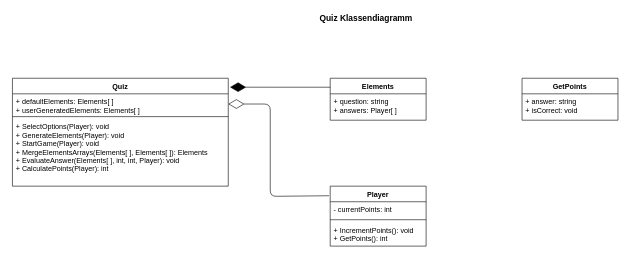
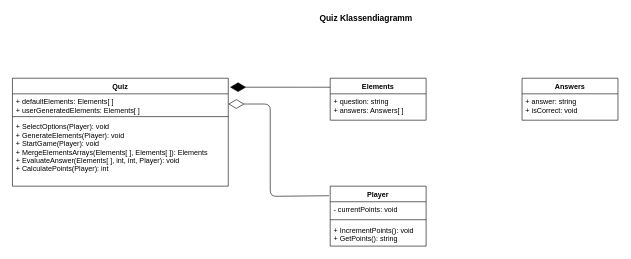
  <mxCell id="0" />
  <mxCell id="1" parent="0" />
  <mxCell id="2" value="&lt;font style=&quot;font-size: 14px&quot;&gt;&lt;b&gt;&lt;font style=&quot;font-size: 14px&quot;&gt;Quiz Klassendiagramm&lt;/font&gt;&lt;/b&gt;&lt;/font&gt;" style="text;html=1;strokeColor=none;fillColor=none;align=center;verticalAlign=middle;whiteSpace=wrap;rounded=0;" vertex="1" parent="1"><mxGeometry x="210" y="20" width="800" height="20" as="geometry" /></mxCell>
  <mxCell id="3" value="Quiz" style="swimlane;fontStyle=1;align=center;verticalAlign=top;childLayout=stackLayout;horizontal=1;startSize=26;horizontalStack=0;resizeParent=1;resizeParentMax=0;resizeLast=0;collapsible=1;marginBottom=0;" vertex="1" parent="1"><mxGeometry x="20" y="130" width="360" height="180" as="geometry" /></mxCell>
  <mxCell id="4" value="+ defaultElements: Elements[ ]&#10;+ userGeneratedElements: Elements[ ] " style="text;strokeColor=none;fillColor=none;align=left;verticalAlign=top;spacingLeft=4;spacingRight=4;overflow=hidden;rotatable=0;points=[[0,0.5],[1,0.5]];portConstraint=eastwest;" vertex="1" parent="3"><mxGeometry y="26" width="360" height="34" as="geometry" /></mxCell>
  <mxCell id="5" value="" style="line;strokeWidth=1;fillColor=none;align=left;verticalAlign=middle;spacingTop=-1;spacingLeft=3;spacingRight=3;rotatable=0;labelPosition=right;points=[];portConstraint=eastwest;" vertex="1" parent="3"><mxGeometry y="60" width="360" height="8" as="geometry" /></mxCell>
  <mxCell id="6" value="+ SelectOptions(Player): void&#10;+ GenerateElements(Player): void&#10;+ StartGame(Player): void&#10;+ MergeElementsArrays(Elements[ ], Elements[ ]): Elements&#10;+ EvaluateAnswer(Elements[ ], int, int, Player): void&#10;+ CalculatePoints(Player): int&#10;&#10;&#10;&#10;" style="text;strokeColor=none;fillColor=none;align=left;verticalAlign=top;spacingLeft=4;spacingRight=4;overflow=hidden;rotatable=0;points=[[0,0.5],[1,0.5]];portConstraint=eastwest;" vertex="1" parent="3"><mxGeometry y="68" width="360" height="112" as="geometry" /></mxCell>
  <mxCell id="7" value="Elements" style="swimlane;fontStyle=1;align=center;verticalAlign=top;childLayout=stackLayout;horizontal=1;startSize=26;horizontalStack=0;resizeParent=1;resizeParentMax=0;resizeLast=0;collapsible=1;marginBottom=0;" vertex="1" parent="1"><mxGeometry x="550" y="130" width="160" height="70" as="geometry" /></mxCell>
- <mxCell id="8" value="+ question: string&#10;+ answers: Player[ ]&#10;" style="text;strokeColor=none;fillColor=none;align=left;verticalAlign=top;spacingLeft=4;spacingRight=4;overflow=hidden;rotatable=0;points=[[0,0.5],[1,0.5]];portConstraint=eastwest;" vertex="1" parent="7"><mxGeometry y="26" width="160" height="44" as="geometry" /></mxCell>
+ <mxCell id="8" value="+ question: string&#10;+ answers: Answers[ ]&#10;" style="text;strokeColor=none;fillColor=none;align=left;verticalAlign=top;spacingLeft=4;spacingRight=4;overflow=hidden;rotatable=0;points=[[0,0.5],[1,0.5]];portConstraint=eastwest;" vertex="1" parent="7"><mxGeometry y="26" width="160" height="44" as="geometry" /></mxCell>
  <mxCell id="9" value="" style="line;strokeWidth=1;fillColor=none;align=left;verticalAlign=middle;spacingTop=-1;spacingLeft=3;spacingRight=3;rotatable=0;labelPosition=right;points=[];portConstraint=eastwest;" vertex="1" parent="7"><mxGeometry y="70" width="160" as="geometry" /></mxCell>
  <mxCell id="10" value="" style="endArrow=diamondThin;endFill=1;endSize=24;html=1;entryX=1.008;entryY=0.083;entryDx=0;entryDy=0;entryPerimeter=0;" edge="1" parent="1" target="3"><mxGeometry width="160" relative="1" as="geometry"><mxPoint x="550" y="145" as="sourcePoint" /><mxPoint x="620" y="510" as="targetPoint" /></mxGeometry></mxCell>
- <mxCell id="11" value="GetPoints" style="swimlane;fontStyle=1;align=center;verticalAlign=top;childLayout=stackLayout;horizontal=1;startSize=26;horizontalStack=0;resizeParent=1;resizeParentMax=0;resizeLast=0;collapsible=1;marginBottom=0;" vertex="1" parent="1"><mxGeometry x="870" y="130" width="160" height="70" as="geometry" /></mxCell>
+ <mxCell id="11" value="Answers" style="swimlane;fontStyle=1;align=center;verticalAlign=top;childLayout=stackLayout;horizontal=1;startSize=26;horizontalStack=0;resizeParent=1;resizeParentMax=0;resizeLast=0;collapsible=1;marginBottom=0;" vertex="1" parent="1"><mxGeometry x="870" y="130" width="160" height="70" as="geometry" /></mxCell>
  <mxCell id="12" value="+ answer: string&#10;+ isCorrect: void&#10;" style="text;strokeColor=none;fillColor=none;align=left;verticalAlign=top;spacingLeft=4;spacingRight=4;overflow=hidden;rotatable=0;points=[[0,0.5],[1,0.5]];portConstraint=eastwest;" vertex="1" parent="11"><mxGeometry y="26" width="160" height="44" as="geometry" /></mxCell>
  <mxCell id="13" value="" style="line;strokeWidth=1;fillColor=none;align=left;verticalAlign=middle;spacingTop=-1;spacingLeft=3;spacingRight=3;rotatable=0;labelPosition=right;points=[];portConstraint=eastwest;" vertex="1" parent="11"><mxGeometry y="70" width="160" as="geometry" /></mxCell>
  <mxCell id="14" value="Player" style="swimlane;fontStyle=1;align=center;verticalAlign=top;childLayout=stackLayout;horizontal=1;startSize=26;horizontalStack=0;resizeParent=1;resizeParentMax=0;resizeLast=0;collapsible=1;marginBottom=0;" vertex="1" parent="1"><mxGeometry x="550" y="310" width="160" height="100" as="geometry" /></mxCell>
- <mxCell id="15" value="- currentPoints: int" style="text;strokeColor=none;fillColor=none;align=left;verticalAlign=top;spacingLeft=4;spacingRight=4;overflow=hidden;rotatable=0;points=[[0,0.5],[1,0.5]];portConstraint=eastwest;" vertex="1" parent="14"><mxGeometry y="26" width="160" height="26" as="geometry" /></mxCell>
+ <mxCell id="15" value="- currentPoints: void" style="text;strokeColor=none;fillColor=none;align=left;verticalAlign=top;spacingLeft=4;spacingRight=4;overflow=hidden;rotatable=0;points=[[0,0.5],[1,0.5]];portConstraint=eastwest;" vertex="1" parent="14"><mxGeometry y="26" width="160" height="26" as="geometry" /></mxCell>
  <mxCell id="16" value="" style="line;strokeWidth=1;fillColor=none;align=left;verticalAlign=middle;spacingTop=-1;spacingLeft=3;spacingRight=3;rotatable=0;labelPosition=right;points=[];portConstraint=eastwest;" vertex="1" parent="14"><mxGeometry y="52" width="160" height="8" as="geometry" /></mxCell>
- <mxCell id="17" value="+ IncrementPoints(): void&#10;+ GetPoints(): int&#10;" style="text;strokeColor=none;fillColor=none;align=left;verticalAlign=top;spacingLeft=4;spacingRight=4;overflow=hidden;rotatable=0;points=[[0,0.5],[1,0.5]];portConstraint=eastwest;" vertex="1" parent="14"><mxGeometry y="60" width="160" height="40" as="geometry" /></mxCell>
+ <mxCell id="17" value="+ IncrementPoints(): void&#10;+ GetPoints(): string&#10;" style="text;strokeColor=none;fillColor=none;align=left;verticalAlign=top;spacingLeft=4;spacingRight=4;overflow=hidden;rotatable=0;points=[[0,0.5],[1,0.5]];portConstraint=eastwest;" vertex="1" parent="14"><mxGeometry y="60" width="160" height="40" as="geometry" /></mxCell>
  <mxCell id="18" value="" style="endArrow=diamondThin;endFill=0;endSize=24;html=1;exitX=-0.012;exitY=0.16;exitDx=0;exitDy=0;exitPerimeter=0;entryX=1;entryY=0.5;entryDx=0;entryDy=0;" edge="1" parent="1" source="14" target="4"><mxGeometry width="160" relative="1" as="geometry"><mxPoint x="210" y="500" as="sourcePoint" /><mxPoint x="450" y="230" as="targetPoint" /><Array as="points"><mxPoint x="450" y="327" /><mxPoint x="450" y="173" /></Array></mxGeometry></mxCell>
